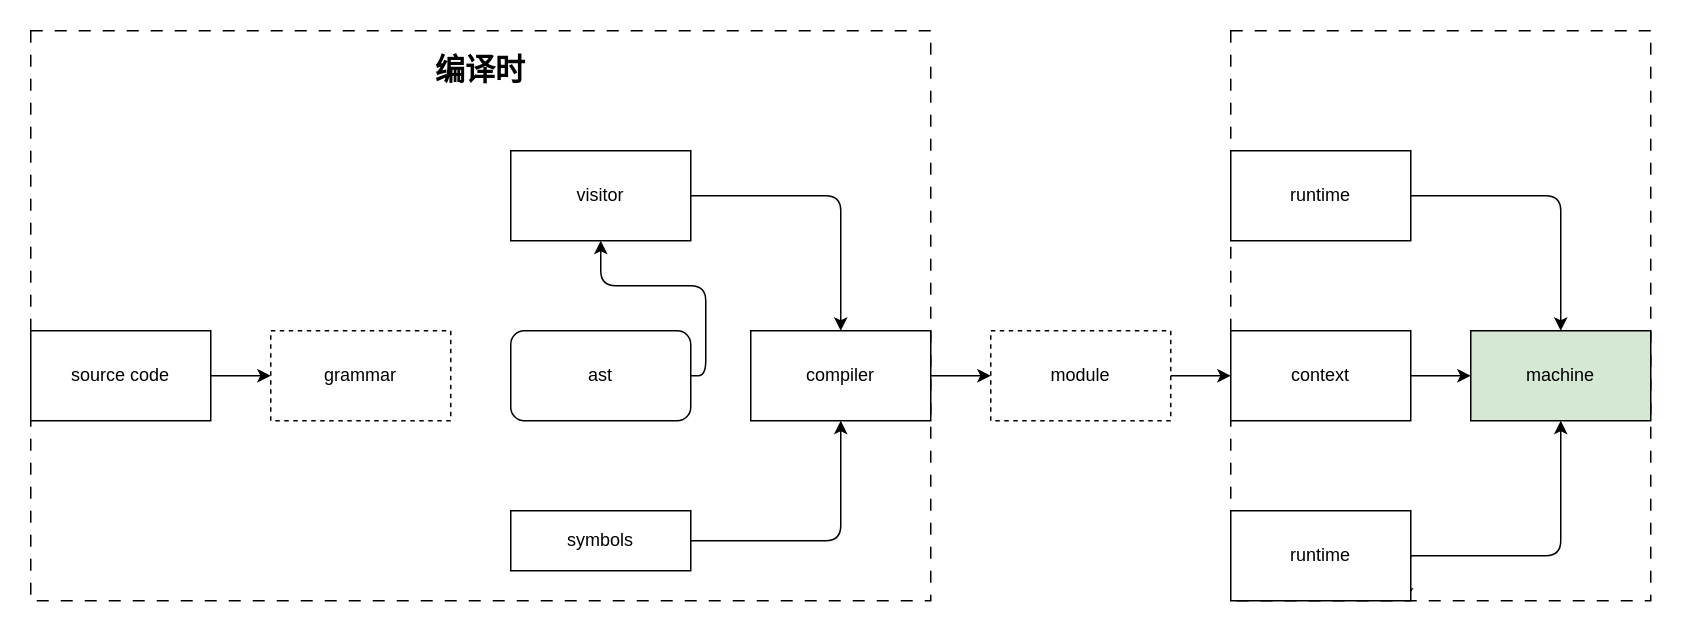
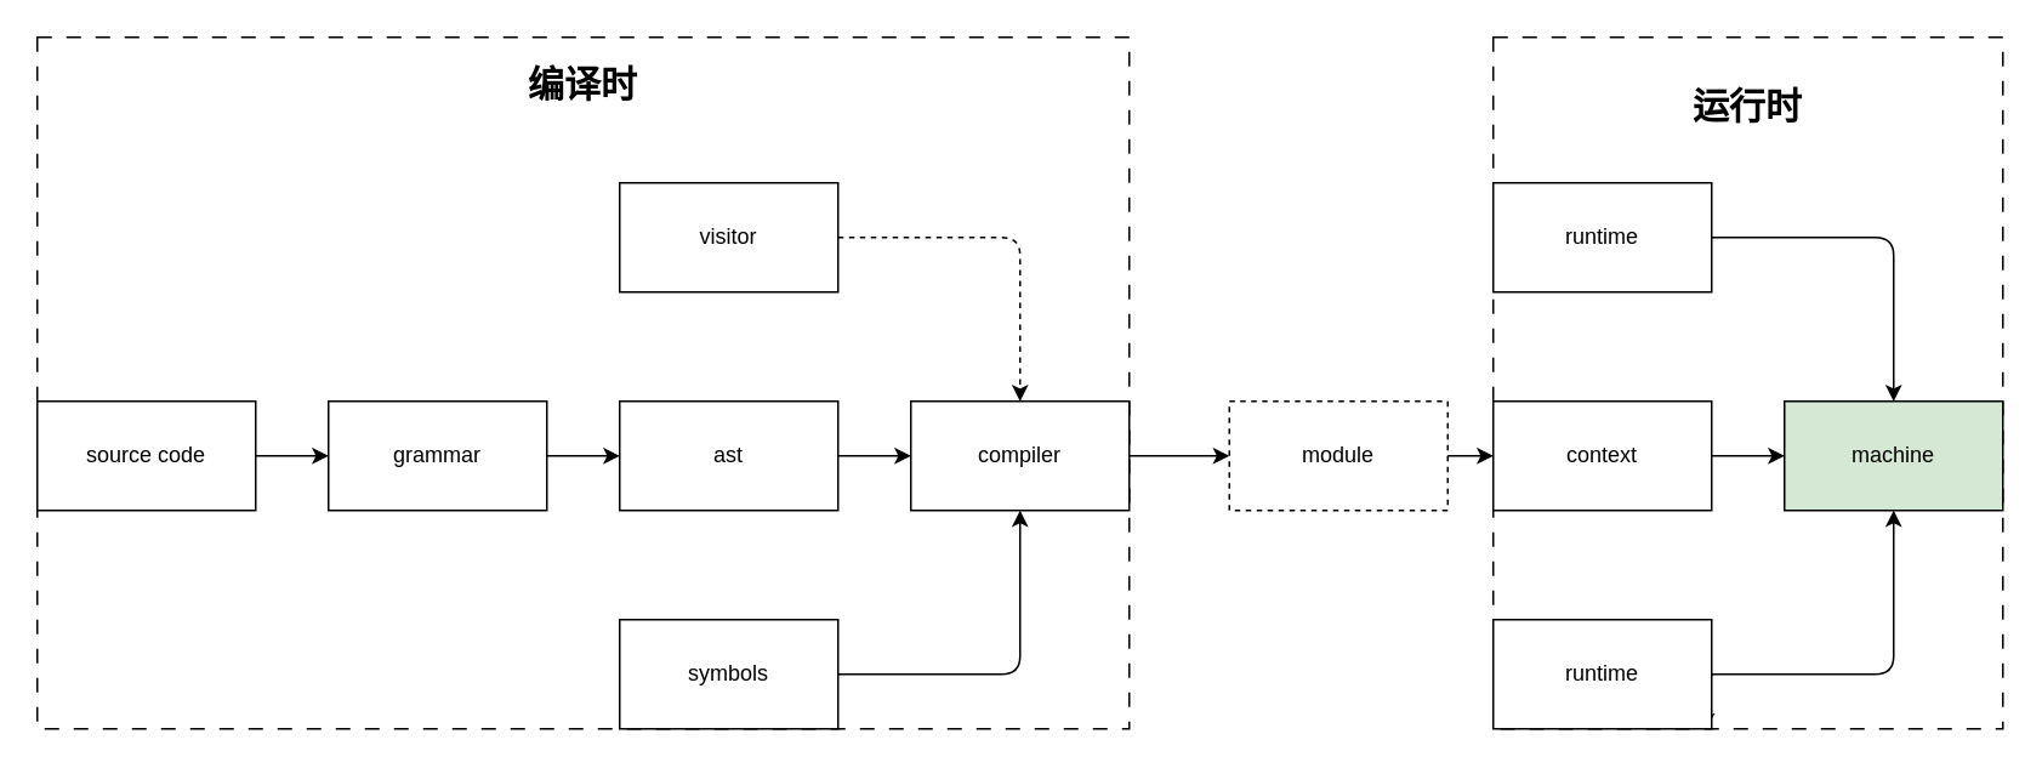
  <mxCell id="0" />
  <mxCell id="1" parent="0" />
  <mxCell id="2" value="" style="group" vertex="1" connectable="0" parent="1"><mxGeometry x="820" y="20" width="280" height="380" as="geometry" /></mxCell>
  <mxCell id="3" value="" style="rounded=0;whiteSpace=wrap;html=1;dashed=1;dashPattern=8 8;" vertex="1" parent="2"><mxGeometry width="280" height="380" as="geometry" /></mxCell>
+ <mxCell id="4" value="运行时" style="text;html=1;strokeColor=none;fillColor=none;align=center;verticalAlign=middle;whiteSpace=wrap;rounded=0;fontStyle=1;fontSize=20;" vertex="1" parent="2"><mxGeometry x="90" y="14.615" width="100" height="43.846" as="geometry" /></mxCell>
  <mxCell id="5" value="" style="group" vertex="1" connectable="0" parent="1"><mxGeometry x="20" y="20" width="600" height="380" as="geometry" /></mxCell>
  <mxCell id="6" value="" style="rounded=0;whiteSpace=wrap;html=1;dashed=1;dashPattern=8 8;" vertex="1" parent="5"><mxGeometry width="600" height="380" as="geometry" /></mxCell>
  <mxCell id="7" value="编译时" style="text;html=1;strokeColor=none;fillColor=none;align=center;verticalAlign=middle;whiteSpace=wrap;rounded=0;fontStyle=1;fontSize=20;" vertex="1" parent="5"><mxGeometry x="250" y="10" width="100" height="30" as="geometry" /></mxCell>
  <mxCell id="8" value="source code" style="rounded=0;whiteSpace=wrap;html=1;" parent="1" vertex="1"><mxGeometry x="20" y="220" width="120" height="60" as="geometry" /></mxCell>
- <mxCell id="9" value="grammar" style="rounded=0;whiteSpace=wrap;html=1;dashed=1;" parent="1" vertex="1"><mxGeometry x="180" y="220" width="120" height="60" as="geometry" /></mxCell>
+ <mxCell id="9" value="grammar" style="rounded=0;whiteSpace=wrap;html=1;" parent="1" vertex="1"><mxGeometry x="180" y="220" width="120" height="60" as="geometry" /></mxCell>
  <mxCell id="10" style="edgeStyle=orthogonalEdgeStyle;html=1;exitX=1;exitY=0.5;exitDx=0;exitDy=0;entryX=0;entryY=0.5;entryDx=0;entryDy=0;" parent="1" source="8" target="9" edge="1"><mxGeometry relative="1" as="geometry" /></mxCell>
- <mxCell id="11" value="ast" style="whiteSpace=wrap;html=1;rounded=1;" parent="1" vertex="1"><mxGeometry x="340" y="220" width="120" height="60" as="geometry" /></mxCell>
+ <mxCell id="11" value="ast" style="rounded=0;whiteSpace=wrap;html=1;" parent="1" vertex="1"><mxGeometry x="340" y="220" width="120" height="60" as="geometry" /></mxCell>
+ <mxCell id="12" style="edgeStyle=orthogonalEdgeStyle;html=1;exitX=1;exitY=0.5;exitDx=0;exitDy=0;entryX=0;entryY=0.5;entryDx=0;entryDy=0;" parent="1" source="9" target="11" edge="1"><mxGeometry relative="1" as="geometry" /></mxCell>
  <mxCell id="13" value="compiler" style="rounded=0;whiteSpace=wrap;html=1;" parent="1" vertex="1"><mxGeometry x="500" y="220" width="120" height="60" as="geometry" /></mxCell>
- <mxCell id="14" style="edgeStyle=orthogonalEdgeStyle;html=1;exitX=1;exitY=0.5;exitDx=0;exitDy=0;" parent="1" source="11" target="20" edge="1"><mxGeometry relative="1" as="geometry" /></mxCell>
- <mxCell id="15" value="module" style="rounded=0;whiteSpace=wrap;html=1;dashed=1;" parent="1" vertex="1"><mxGeometry x="660" y="220" width="120" height="60" as="geometry" /></mxCell>
+ <mxCell id="14" style="edgeStyle=orthogonalEdgeStyle;html=1;exitX=1;exitY=0.5;exitDx=0;exitDy=0;entryX=0;entryY=0.5;entryDx=0;entryDy=0;" parent="1" source="11" target="13" edge="1"><mxGeometry relative="1" as="geometry" /></mxCell>
+ <mxCell id="15" value="module" style="rounded=0;whiteSpace=wrap;html=1;dashed=1;" parent="1" vertex="1"><mxGeometry x="675" y="220" width="120" height="60" as="geometry" /></mxCell>
  <mxCell id="16" style="edgeStyle=orthogonalEdgeStyle;html=1;exitX=1;exitY=0.5;exitDx=0;exitDy=0;entryX=0;entryY=0.5;entryDx=0;entryDy=0;" parent="1" source="13" target="15" edge="1"><mxGeometry relative="1" as="geometry" /></mxCell>
  <mxCell id="17" style="edgeStyle=orthogonalEdgeStyle;html=1;exitX=1;exitY=0.5;exitDx=0;exitDy=0;entryX=0.5;entryY=1;entryDx=0;entryDy=0;" parent="1" source="18" target="13" edge="1"><mxGeometry relative="1" as="geometry" /></mxCell>
- <mxCell id="18" value="symbols" style="rounded=0;whiteSpace=wrap;html=1;" parent="1" vertex="1"><mxGeometry x="340" y="340" width="120" height="40" as="geometry" /></mxCell>
- <mxCell id="19" style="edgeStyle=orthogonalEdgeStyle;html=1;exitX=1;exitY=0.5;exitDx=0;exitDy=0;entryX=0.5;entryY=0;entryDx=0;entryDy=0;" parent="1" source="20" target="13" edge="1"><mxGeometry relative="1" as="geometry" /></mxCell>
+ <mxCell id="18" value="symbols" style="rounded=0;whiteSpace=wrap;html=1;" parent="1" vertex="1"><mxGeometry x="340" y="340" width="120" height="60" as="geometry" /></mxCell>
+ <mxCell id="19" style="edgeStyle=orthogonalEdgeStyle;html=1;exitX=1;exitY=0.5;exitDx=0;exitDy=0;entryX=0.5;entryY=0;entryDx=0;entryDy=0;dashed=1;" parent="1" source="20" target="13" edge="1"><mxGeometry relative="1" as="geometry" /></mxCell>
  <mxCell id="20" value="visitor" style="rounded=0;whiteSpace=wrap;html=1;shadow=0;glass=0;sketch=0;fillStyle=solid;strokeColor=default;fillColor=none;gradientColor=none;" parent="1" vertex="1"><mxGeometry x="340" y="100" width="120" height="60" as="geometry" /></mxCell>
  <mxCell id="21" style="edgeStyle=orthogonalEdgeStyle;html=1;exitX=1;exitY=0.5;exitDx=0;exitDy=0;entryX=0;entryY=0.5;entryDx=0;entryDy=0;" parent="1" source="15" target="22" edge="1"><mxGeometry relative="1" as="geometry" /></mxCell>
  <mxCell id="22" value="context" style="rounded=0;whiteSpace=wrap;html=1;" parent="1" vertex="1"><mxGeometry x="820" y="220" width="120" height="60" as="geometry" /></mxCell>
  <mxCell id="23" value="machine" style="rounded=0;whiteSpace=wrap;html=1;fillColor=#d5e8d4;" parent="1" vertex="1"><mxGeometry x="980" y="220" width="120" height="60" as="geometry" /></mxCell>
  <mxCell id="24" style="edgeStyle=orthogonalEdgeStyle;html=1;exitX=1;exitY=0.5;exitDx=0;exitDy=0;entryX=0;entryY=0.5;entryDx=0;entryDy=0;" parent="1" source="22" target="23" edge="1"><mxGeometry relative="1" as="geometry" /></mxCell>
  <mxCell id="25" style="edgeStyle=orthogonalEdgeStyle;html=1;exitX=1;exitY=0.5;exitDx=0;exitDy=0;" parent="1" source="26" target="23" edge="1"><mxGeometry relative="1" as="geometry" /></mxCell>
  <mxCell id="26" value="runtime" style="rounded=0;whiteSpace=wrap;html=1;" parent="1" vertex="1"><mxGeometry x="820" y="100" width="120" height="60" as="geometry" /></mxCell>
  <mxCell id="27" style="edgeStyle=none;html=1;exitX=1;exitY=0.5;exitDx=0;exitDy=0;fontFamily=Helvetica;fontSize=20;fontColor=default;" edge="1" parent="1" source="29" target="3"><mxGeometry relative="1" as="geometry" /></mxCell>
  <mxCell id="28" style="edgeStyle=orthogonalEdgeStyle;html=1;exitX=1;exitY=0.5;exitDx=0;exitDy=0;entryX=0.5;entryY=1;entryDx=0;entryDy=0;fontFamily=Helvetica;fontSize=20;fontColor=default;" edge="1" parent="1" source="29" target="23"><mxGeometry relative="1" as="geometry" /></mxCell>
  <mxCell id="29" value="runtime" style="rounded=0;whiteSpace=wrap;html=1;" vertex="1" parent="1"><mxGeometry x="820" y="340" width="120" height="60" as="geometry" /></mxCell>
